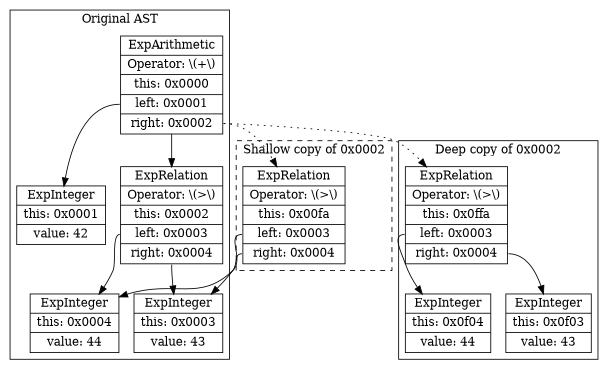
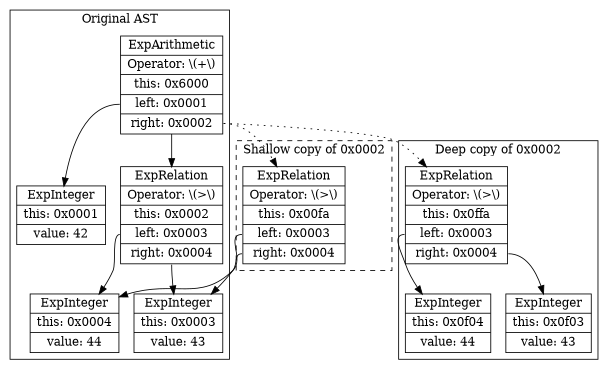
  digraph {
    node [shape=record]
    edge [tailport=f2]
-   n1 [label="{ExpArithmetic|Operator: \\(+\\)|this: 0x0000|<f1> left: 0x0001|<f2> right: 0x0002}"]
+   n1 [label="{ExpArithmetic|Operator: \\(+\\)|this: 0x6000|<f1> left: 0x0001|<f2> right: 0x0002}"]
    n2 [label="{<f1>ExpInteger|<f3>this: 0x0001|value: 42}"]
    n3 [label="{ExpRelation|Operator: \\(\>\\)|this: 0x0002|<f1> left: 0x0003|<f2> right: 0x0004}"]
    n4 [label="{<f1>ExpInteger|<f3>this: 0x0004|value: 44}"]
    n5 [label="{<f1>ExpInteger|<f3>this: 0x0003|value: 43}"]
    n6 [label="{ExpRelation|Operator: \\(\>\\)|this: 0x00fa|<f1> left: 0x0003|<f2> right: 0x0004}"]
    n7 [label="{ExpRelation|Operator: \\(\>\\)|this: 0x0ffa|<f1> left: 0x0003|<f2> right: 0x0004}"]
    n8 [label="{<f1>ExpInteger|<f3>this: 0x0f04|value: 44}"]
    n9 [label="{<f1>ExpInteger|<f3>this: 0x0f03|value: 43}"]
    subgraph cluster_1 {
      label="Original AST"
      n1
      n2
      n3
      n4
      n5
    }
    subgraph cluster_2 {
      label="Shallow copy of 0x0002"
      style=dashed
      n6
    }
    subgraph cluster_3 {
      label="Deep copy of 0x0002"
      n7
      n8
      n9
    }
    n1 -> n2 [tailport=f1]
    n1 -> n3
    n1 -> n6 [constraint=true style=dotted]
    n1 -> n7 [constraint=true style=dotted]
    n3 -> n4 [tailport=f1]
    n3 -> n5
    n6 -> n4 [tailport=f1]
    n6 -> n5
    n7 -> n8 [tailport=f1]
    n7 -> n9
  }
